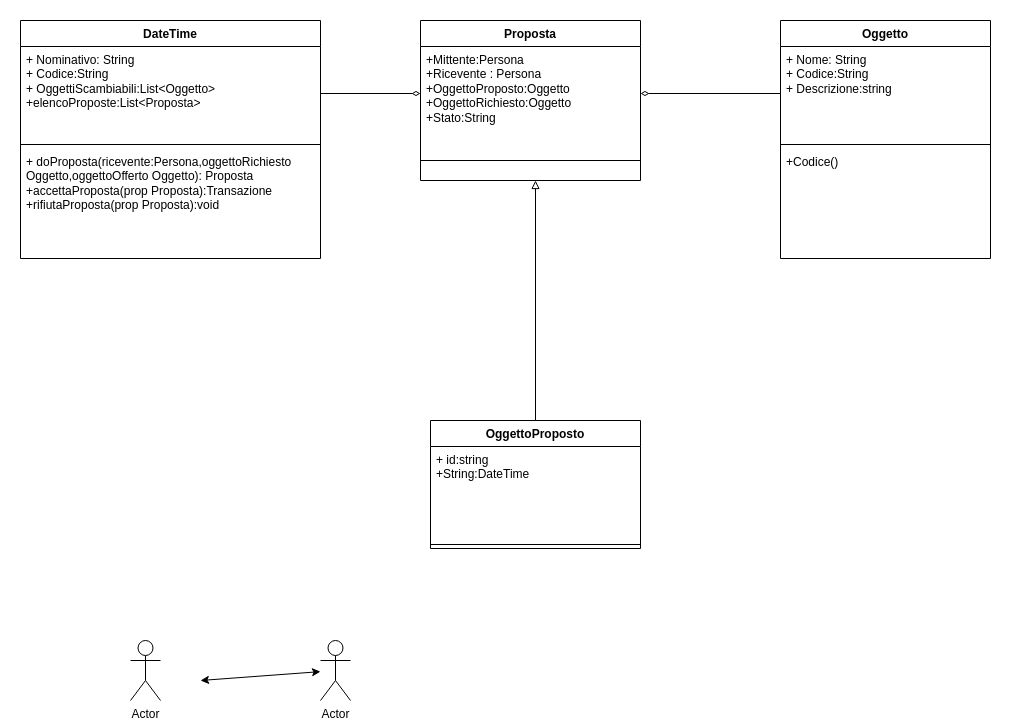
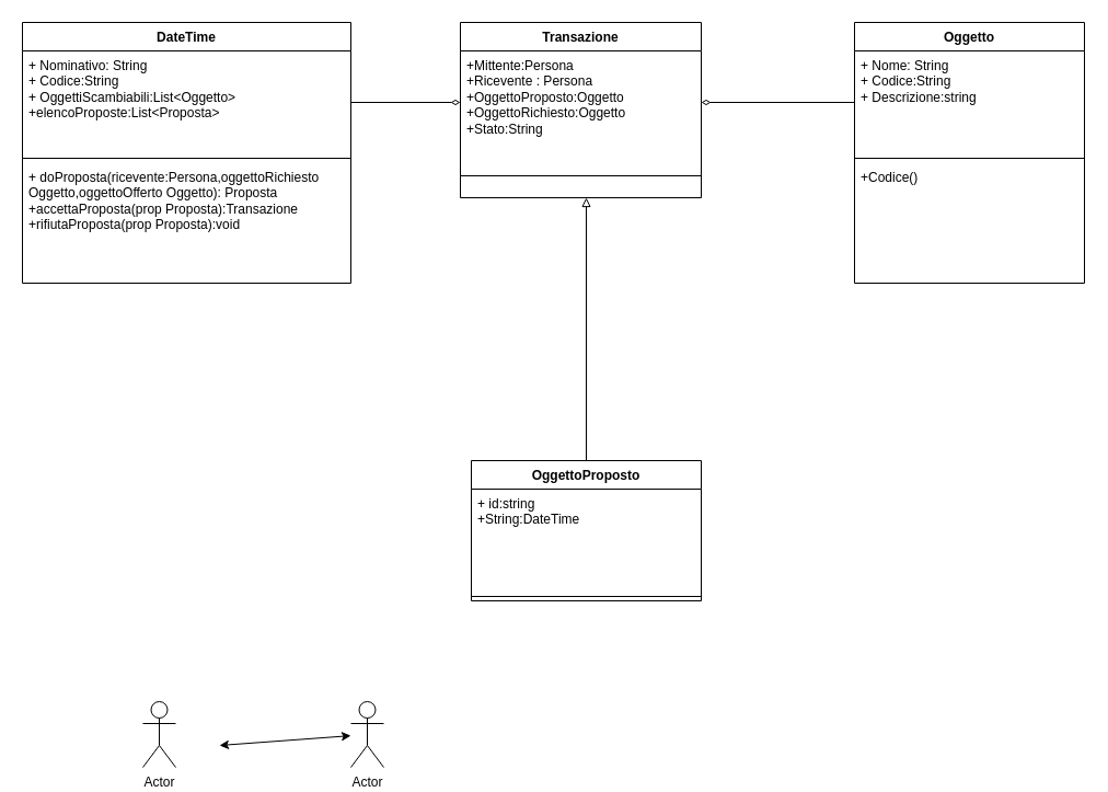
  <mxCell id="0" />
  <mxCell id="1" parent="0" />
  <mxCell id="2" value="DateTime" style="swimlane;fontStyle=1;align=center;verticalAlign=top;childLayout=stackLayout;horizontal=1;startSize=26;horizontalStack=0;resizeParent=1;resizeParentMax=0;resizeLast=0;collapsible=1;marginBottom=0;whiteSpace=wrap;html=1;" parent="1" vertex="1"><mxGeometry x="20" y="20" width="300" height="238" as="geometry"><mxRectangle x="90" y="70" width="100" height="30" as="alternateBounds" /></mxGeometry></mxCell>
  <mxCell id="3" value="+ Nominativo: String&lt;div&gt;+ Codice:String&lt;/div&gt;&lt;div&gt;+ OggettiScambiabili:List&amp;lt;Oggetto&amp;gt;&lt;/div&gt;&lt;div&gt;+elencoProposte:List&amp;lt;Proposta&amp;gt;&lt;br&gt;&lt;/div&gt;" style="text;strokeColor=none;fillColor=none;align=left;verticalAlign=top;spacingLeft=4;spacingRight=4;overflow=hidden;rotatable=0;points=[[0,0.5],[1,0.5]];portConstraint=eastwest;whiteSpace=wrap;html=1;" parent="2" vertex="1"><mxGeometry y="26" width="300" height="94" as="geometry" /></mxCell>
  <mxCell id="4" value="" style="line;strokeWidth=1;fillColor=none;align=left;verticalAlign=middle;spacingTop=-1;spacingLeft=3;spacingRight=3;rotatable=0;labelPosition=right;points=[];portConstraint=eastwest;strokeColor=inherit;" parent="2" vertex="1"><mxGeometry y="120" width="300" height="8" as="geometry" /></mxCell>
  <mxCell id="5" value="+ doProposta(ricevente:Persona,oggettoRichiesto Oggetto,oggettoOfferto Oggetto): Proposta&lt;div&gt;+accettaProposta(prop Proposta):Transazione&lt;/div&gt;&lt;div&gt;+rifiutaProposta(prop Proposta):void&lt;/div&gt;&lt;div&gt;&lt;br&gt;&lt;/div&gt;" style="text;strokeColor=none;fillColor=none;align=left;verticalAlign=top;spacingLeft=4;spacingRight=4;overflow=hidden;rotatable=0;points=[[0,0.5],[1,0.5]];portConstraint=eastwest;whiteSpace=wrap;html=1;" parent="2" vertex="1"><mxGeometry y="128" width="300" height="110" as="geometry" /></mxCell>
- <mxCell id="6" value="Proposta" style="swimlane;fontStyle=1;align=center;verticalAlign=top;childLayout=stackLayout;horizontal=1;startSize=26;horizontalStack=0;resizeParent=1;resizeParentMax=0;resizeLast=0;collapsible=1;marginBottom=0;whiteSpace=wrap;html=1;" parent="1" vertex="1"><mxGeometry x="420" y="20" width="220" height="160" as="geometry" /></mxCell>
+ <mxCell id="6" value="Transazione" style="swimlane;fontStyle=1;align=center;verticalAlign=top;childLayout=stackLayout;horizontal=1;startSize=26;horizontalStack=0;resizeParent=1;resizeParentMax=0;resizeLast=0;collapsible=1;marginBottom=0;whiteSpace=wrap;html=1;" parent="1" vertex="1"><mxGeometry x="420" y="20" width="220" height="160" as="geometry" /></mxCell>
  <mxCell id="7" value="+Mittente:Persona&lt;div&gt;+Ricevente : Persona&lt;/div&gt;&lt;div&gt;+OggettoProposto:Oggetto&lt;/div&gt;&lt;div&gt;+OggettoRichiesto:Oggetto&lt;br&gt;&lt;/div&gt;&lt;div&gt;+Stato:String&lt;/div&gt;" style="text;strokeColor=none;fillColor=none;align=left;verticalAlign=top;spacingLeft=4;spacingRight=4;overflow=hidden;rotatable=0;points=[[0,0.5],[1,0.5]];portConstraint=eastwest;whiteSpace=wrap;html=1;" parent="6" vertex="1"><mxGeometry y="26" width="220" height="94" as="geometry" /></mxCell>
  <mxCell id="8" value="" style="line;strokeWidth=1;fillColor=none;align=left;verticalAlign=middle;spacingTop=-1;spacingLeft=3;spacingRight=3;rotatable=0;labelPosition=right;points=[];portConstraint=eastwest;strokeColor=inherit;" parent="6" vertex="1"><mxGeometry y="120" width="220" height="40" as="geometry" /></mxCell>
  <mxCell id="9" value="Oggetto" style="swimlane;fontStyle=1;align=center;verticalAlign=top;childLayout=stackLayout;horizontal=1;startSize=26;horizontalStack=0;resizeParent=1;resizeParentMax=0;resizeLast=0;collapsible=1;marginBottom=0;whiteSpace=wrap;html=1;" parent="1" vertex="1"><mxGeometry x="780" y="20" width="210" height="238" as="geometry"><mxRectangle x="90" y="70" width="100" height="30" as="alternateBounds" /></mxGeometry></mxCell>
  <mxCell id="10" value="+ Nome: String&lt;div&gt;+ Codice:String&lt;/div&gt;&lt;div&gt;+ Descrizione:string&lt;/div&gt;" style="text;strokeColor=none;fillColor=none;align=left;verticalAlign=top;spacingLeft=4;spacingRight=4;overflow=hidden;rotatable=0;points=[[0,0.5],[1,0.5]];portConstraint=eastwest;whiteSpace=wrap;html=1;" parent="9" vertex="1"><mxGeometry y="26" width="210" height="94" as="geometry" /></mxCell>
  <mxCell id="11" value="" style="line;strokeWidth=1;fillColor=none;align=left;verticalAlign=middle;spacingTop=-1;spacingLeft=3;spacingRight=3;rotatable=0;labelPosition=right;points=[];portConstraint=eastwest;strokeColor=inherit;" parent="9" vertex="1"><mxGeometry y="120" width="210" height="8" as="geometry" /></mxCell>
  <mxCell id="12" value="+Codice()" style="text;strokeColor=none;fillColor=none;align=left;verticalAlign=top;spacingLeft=4;spacingRight=4;overflow=hidden;rotatable=0;points=[[0,0.5],[1,0.5]];portConstraint=eastwest;whiteSpace=wrap;html=1;" parent="9" vertex="1"><mxGeometry y="128" width="210" height="110" as="geometry" /></mxCell>
  <mxCell id="13" style="edgeStyle=orthogonalEdgeStyle;rounded=0;orthogonalLoop=1;jettySize=auto;html=1;endArrow=block;endFill=0;" parent="1" source="14" edge="1"><mxGeometry relative="1" as="geometry"><mxPoint x="535" y="180" as="targetPoint" /></mxGeometry></mxCell>
  <mxCell id="14" value="OggettoProposto" style="swimlane;fontStyle=1;align=center;verticalAlign=top;childLayout=stackLayout;horizontal=1;startSize=26;horizontalStack=0;resizeParent=1;resizeParentMax=0;resizeLast=0;collapsible=1;marginBottom=0;whiteSpace=wrap;html=1;" parent="1" vertex="1"><mxGeometry x="430" y="420" width="210" height="128" as="geometry"><mxRectangle x="90" y="70" width="100" height="30" as="alternateBounds" /></mxGeometry></mxCell>
  <mxCell id="15" value="&lt;div&gt;+ id:string&lt;/div&gt;&lt;div&gt;+String:DateTime&lt;/div&gt;" style="text;strokeColor=none;fillColor=none;align=left;verticalAlign=top;spacingLeft=4;spacingRight=4;overflow=hidden;rotatable=0;points=[[0,0.5],[1,0.5]];portConstraint=eastwest;whiteSpace=wrap;html=1;" parent="14" vertex="1"><mxGeometry y="26" width="210" height="94" as="geometry" /></mxCell>
  <mxCell id="16" value="" style="line;strokeWidth=1;fillColor=none;align=left;verticalAlign=middle;spacingTop=-1;spacingLeft=3;spacingRight=3;rotatable=0;labelPosition=right;points=[];portConstraint=eastwest;strokeColor=inherit;" parent="14" vertex="1"><mxGeometry y="120" width="210" height="8" as="geometry" /></mxCell>
  <mxCell id="17" value="Actor" style="shape=umlActor;verticalLabelPosition=bottom;verticalAlign=top;html=1;outlineConnect=0;" parent="1" vertex="1"><mxGeometry x="130" y="640" width="30" height="60" as="geometry" /></mxCell>
  <mxCell id="18" value="" style="endArrow=classic;startArrow=classic;html=1;rounded=0;" parent="1" target="19" edge="1"><mxGeometry width="50" height="50" relative="1" as="geometry"><mxPoint x="200" y="680" as="sourcePoint" /><mxPoint x="290" y="675" as="targetPoint" /></mxGeometry></mxCell>
  <mxCell id="19" value="Actor" style="shape=umlActor;verticalLabelPosition=bottom;verticalAlign=top;html=1;outlineConnect=0;" parent="1" vertex="1"><mxGeometry x="320" y="640" width="30" height="60" as="geometry" /></mxCell>
  <mxCell id="20" style="edgeStyle=orthogonalEdgeStyle;rounded=0;orthogonalLoop=1;jettySize=auto;html=1;entryX=1;entryY=0.5;entryDx=0;entryDy=0;endArrow=diamondThin;endFill=0;" parent="1" source="10" target="7" edge="1"><mxGeometry relative="1" as="geometry" /></mxCell>
  <mxCell id="21" style="edgeStyle=orthogonalEdgeStyle;rounded=0;orthogonalLoop=1;jettySize=auto;html=1;entryX=0;entryY=0.5;entryDx=0;entryDy=0;endArrow=diamondThin;endFill=0;" parent="1" source="3" target="7" edge="1"><mxGeometry relative="1" as="geometry" /></mxCell>
